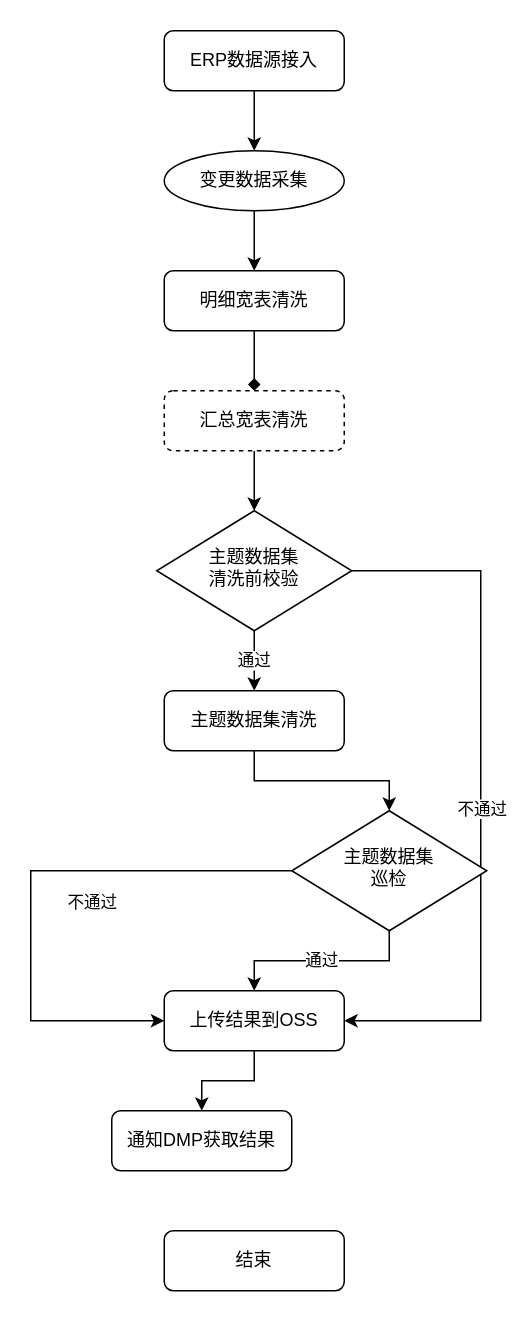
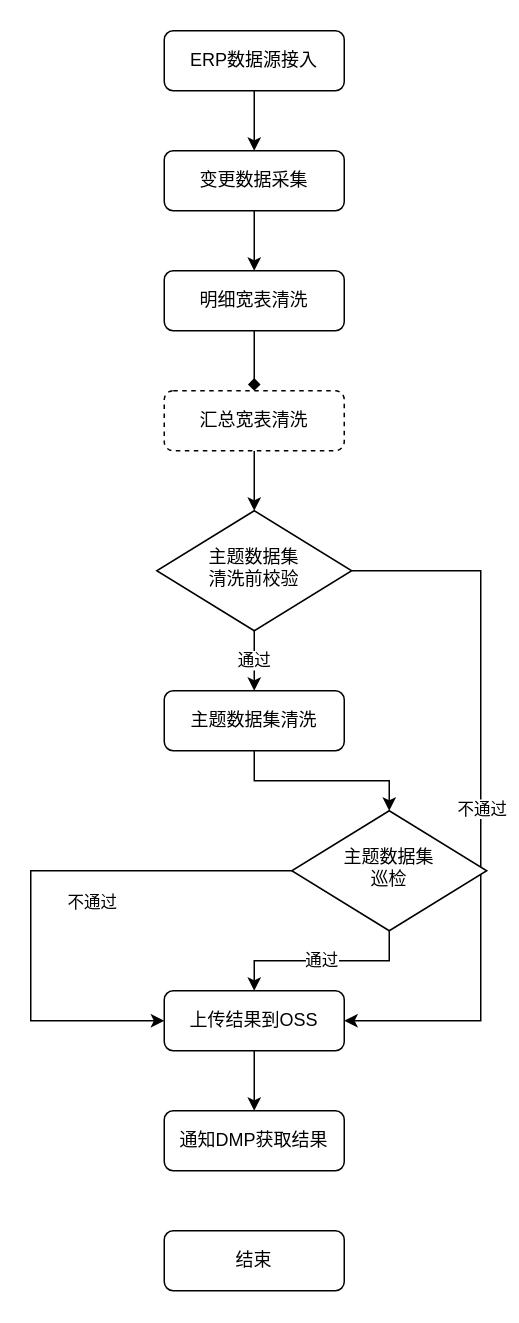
  <mxCell id="0" />
  <mxCell id="1" parent="0" />
  <mxCell id="2" value="" style="edgeStyle=orthogonalEdgeStyle;rounded=0;orthogonalLoop=1;jettySize=auto;html=1;" edge="1" parent="1" source="3" target="5"><mxGeometry relative="1" as="geometry" /></mxCell>
  <mxCell id="3" value="ERP数据源接入" style="rounded=1;whiteSpace=wrap;html=1;fontSize=12;glass=0;strokeWidth=1;shadow=0;" vertex="1" parent="1"><mxGeometry x="109" y="20" width="120" height="40" as="geometry" /></mxCell>
  <mxCell id="4" value="" style="edgeStyle=orthogonalEdgeStyle;rounded=0;orthogonalLoop=1;jettySize=auto;html=1;" edge="1" parent="1" source="5" target="7"><mxGeometry relative="1" as="geometry" /></mxCell>
- <mxCell id="5" value="变更数据采集" style="ellipse;whiteSpace=wrap;html=1;fontSize=12;glass=0;strokeWidth=1;shadow=0;" vertex="1" parent="1"><mxGeometry x="109" y="100" width="120" height="40" as="geometry" /></mxCell>
+ <mxCell id="5" value="变更数据采集" style="rounded=1;whiteSpace=wrap;html=1;fontSize=12;glass=0;strokeWidth=1;shadow=0;" vertex="1" parent="1"><mxGeometry x="109" y="100" width="120" height="40" as="geometry" /></mxCell>
  <mxCell id="6" value="" style="edgeStyle=orthogonalEdgeStyle;rounded=0;orthogonalLoop=1;jettySize=auto;html=1;endArrow=diamond;" edge="1" parent="1" source="7" target="9"><mxGeometry relative="1" as="geometry" /></mxCell>
  <mxCell id="7" value="明细宽表清洗" style="rounded=1;whiteSpace=wrap;html=1;fontSize=12;glass=0;strokeWidth=1;shadow=0;" vertex="1" parent="1"><mxGeometry x="109" y="180" width="120" height="40" as="geometry" /></mxCell>
  <mxCell id="8" value="" style="edgeStyle=orthogonalEdgeStyle;rounded=0;orthogonalLoop=1;jettySize=auto;html=1;" edge="1" parent="1" source="9" target="13"><mxGeometry relative="1" as="geometry" /></mxCell>
  <mxCell id="9" value="汇总宽表清洗" style="rounded=1;whiteSpace=wrap;html=1;fontSize=12;glass=0;strokeWidth=1;shadow=0;dashed=1;" vertex="1" parent="1"><mxGeometry x="109" y="260" width="120" height="40" as="geometry" /></mxCell>
  <mxCell id="10" value="通过" style="edgeStyle=orthogonalEdgeStyle;rounded=0;orthogonalLoop=1;jettySize=auto;html=1;" edge="1" parent="1" source="13" target="15"><mxGeometry relative="1" as="geometry" /></mxCell>
  <mxCell id="11" value="" style="edgeStyle=elbowEdgeStyle;rounded=0;orthogonalLoop=1;jettySize=auto;elbow=horizontal;html=1;entryX=1;entryY=0.5;entryDx=0;entryDy=0;exitX=1;exitY=0.5;exitDx=0;exitDy=0;" edge="1" parent="1" source="13" target="21"><mxGeometry relative="1" as="geometry"><mxPoint x="560" y="610" as="targetPoint" /><Array as="points"><mxPoint x="320" y="530" /></Array></mxGeometry></mxCell>
  <mxCell id="12" value="不通过" style="edgeLabel;html=1;align=center;verticalAlign=middle;resizable=0;points=[];" vertex="1" connectable="0" parent="11"><mxGeometry x="0.021" relative="1" as="geometry"><mxPoint as="offset" /></mxGeometry></mxCell>
  <mxCell id="13" value="主题数据集&lt;br&gt;清洗前校验" style="rhombus;whiteSpace=wrap;html=1;shadow=0;fontFamily=Helvetica;fontSize=12;align=center;strokeWidth=1;spacing=6;spacingTop=-4;" vertex="1" parent="1"><mxGeometry x="104" y="340" width="130" height="80" as="geometry" /></mxCell>
  <mxCell id="14" value="" style="edgeStyle=orthogonalEdgeStyle;rounded=0;orthogonalLoop=1;jettySize=auto;html=1;" edge="1" parent="1" source="15" target="19"><mxGeometry relative="1" as="geometry" /></mxCell>
  <mxCell id="15" value="主题数据集清洗" style="rounded=1;whiteSpace=wrap;html=1;fontSize=12;glass=0;strokeWidth=1;shadow=0;" vertex="1" parent="1"><mxGeometry x="109" y="460" width="120" height="40" as="geometry" /></mxCell>
  <mxCell id="16" value="通过" style="edgeStyle=orthogonalEdgeStyle;rounded=0;orthogonalLoop=1;jettySize=auto;html=1;" edge="1" parent="1" source="19" target="21"><mxGeometry relative="1" as="geometry" /></mxCell>
  <mxCell id="17" value="" style="edgeStyle=elbowEdgeStyle;rounded=0;orthogonalLoop=1;jettySize=auto;elbow=vertical;html=1;entryX=0;entryY=0.5;entryDx=0;entryDy=0;" edge="1" parent="1" source="19" target="21"><mxGeometry relative="1" as="geometry"><mxPoint x="314" y="580" as="targetPoint" /><Array as="points"><mxPoint x="20" y="690" /></Array></mxGeometry></mxCell>
  <mxCell id="18" value="不通过" style="edgeLabel;html=1;align=center;verticalAlign=middle;resizable=0;points=[];" vertex="1" connectable="0" parent="17"><mxGeometry x="-0.262" y="-3" relative="1" as="geometry"><mxPoint y="23" as="offset" /></mxGeometry></mxCell>
  <mxCell id="19" value="主题数据集&lt;br&gt;巡检" style="rhombus;whiteSpace=wrap;html=1;shadow=0;fontFamily=Helvetica;fontSize=12;align=center;strokeWidth=1;spacing=6;spacingTop=-4;" vertex="1" parent="1"><mxGeometry x="194" y="540" width="130" height="80" as="geometry" /></mxCell>
  <mxCell id="20" value="" style="edgeStyle=orthogonalEdgeStyle;rounded=0;orthogonalLoop=1;jettySize=auto;html=1;" edge="1" parent="1" source="21" target="22"><mxGeometry relative="1" as="geometry" /></mxCell>
  <mxCell id="21" value="上传结果到OSS" style="rounded=1;whiteSpace=wrap;html=1;fontSize=12;glass=0;strokeWidth=1;shadow=0;" vertex="1" parent="1"><mxGeometry x="109" y="660" width="120" height="40" as="geometry" /></mxCell>
- <mxCell id="22" value="通知DMP获取结果" style="rounded=1;whiteSpace=wrap;html=1;fontSize=12;glass=0;strokeWidth=1;shadow=0;" vertex="1" parent="1"><mxGeometry x="74" y="740" width="120" height="40" as="geometry" /></mxCell>
+ <mxCell id="22" value="通知DMP获取结果" style="rounded=1;whiteSpace=wrap;html=1;fontSize=12;glass=0;strokeWidth=1;shadow=0;" vertex="1" parent="1"><mxGeometry x="109" y="740" width="120" height="40" as="geometry" /></mxCell>
  <mxCell id="23" value="结束" style="rounded=1;whiteSpace=wrap;html=1;fontSize=12;glass=0;strokeWidth=1;shadow=0;" vertex="1" parent="1"><mxGeometry x="109" y="820" width="120" height="40" as="geometry" /></mxCell>
